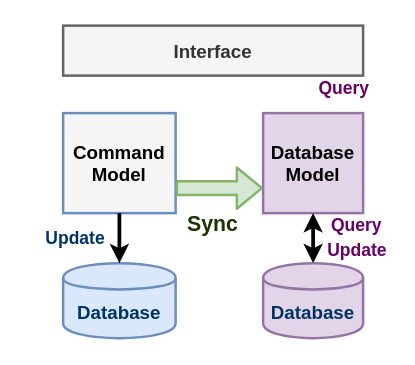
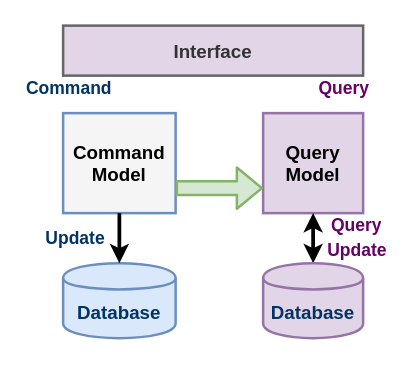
  <mxCell id="0" />
  <mxCell id="1" parent="0" />
  <mxCell id="2" value="&lt;font style=&quot;font-size: 15px&quot;&gt;&lt;b&gt;Command Model&lt;/b&gt;&lt;/font&gt;" style="rounded=0;whiteSpace=wrap;html=1;strokeWidth=2;fillColor=#f5f5f5;strokeColor=#6c8ebf;" parent="1" vertex="1"><mxGeometry x="50" y="90" width="90" height="80" as="geometry" /></mxCell>
- <mxCell id="3" value="&lt;font style=&quot;font-size: 15px&quot;&gt;&lt;b&gt;Database&lt;br&gt;Model&lt;/b&gt;&lt;/font&gt;" style="rounded=0;whiteSpace=wrap;html=1;strokeWidth=2;fillColor=#e1d5e7;strokeColor=#9673a6;" parent="1" vertex="1"><mxGeometry x="210" y="90" width="80" height="80" as="geometry" /></mxCell>
+ <mxCell id="3" value="&lt;font style=&quot;font-size: 15px&quot;&gt;&lt;b&gt;Query&lt;br&gt;Model&lt;/b&gt;&lt;/font&gt;" style="rounded=0;whiteSpace=wrap;html=1;strokeWidth=2;fillColor=#e1d5e7;strokeColor=#9673a6;" parent="1" vertex="1"><mxGeometry x="210" y="90" width="80" height="80" as="geometry" /></mxCell>
  <mxCell id="4" value="&lt;font style=&quot;font-size: 15px&quot; color=&quot;#003366&quot;&gt;&lt;b&gt;Database&lt;/b&gt;&lt;/font&gt;" style="shape=cylinder;whiteSpace=wrap;html=1;boundedLbl=1;backgroundOutline=1;strokeWidth=2;fillColor=#dae8fc;strokeColor=#6c8ebf;" parent="1" vertex="1"><mxGeometry x="50" y="210" width="90" height="60" as="geometry" /></mxCell>
- <mxCell id="5" value="&lt;font style=&quot;font-size: 15px&quot;&gt;&lt;b&gt;Interface&lt;/b&gt;&lt;/font&gt;" style="rounded=0;whiteSpace=wrap;html=1;strokeWidth=2;fillColor=#f5f5f5;strokeColor=#666666;fontColor=#333333;" parent="1" vertex="1"><mxGeometry x="50" y="20" width="240" height="40" as="geometry" /></mxCell>
+ <mxCell id="5" value="&lt;font style=&quot;font-size: 15px&quot;&gt;&lt;b&gt;Interface&lt;/b&gt;&lt;/font&gt;" style="rounded=0;whiteSpace=wrap;html=1;strokeWidth=2;fillColor=#e1d5e7;strokeColor=#666666;fontColor=#333333;" parent="1" vertex="1"><mxGeometry x="50" y="20" width="240" height="40" as="geometry" /></mxCell>
  <mxCell id="6" value="" style="endArrow=classic;html=1;strokeWidth=3;exitX=0.5;exitY=1;exitDx=0;exitDy=0;jumpSize=6;startSize=6;endSize=6;entryX=0.5;entryY=0;entryDx=0;entryDy=0;" parent="1" source="2" target="4" edge="1"><mxGeometry width="50" height="50" relative="1" as="geometry"><mxPoint x="310" y="140" as="sourcePoint" /><mxPoint x="10" y="200" as="targetPoint" /></mxGeometry></mxCell>
  <mxCell id="7" value="" style="endArrow=classic;html=1;strokeWidth=3;targetPerimeterSpacing=0;endSize=6;entryX=0.5;entryY=1;entryDx=0;entryDy=0;startArrow=classic;startFill=1;exitX=0.5;exitY=0;exitDx=0;exitDy=0;" parent="1" source="11" target="3" edge="1"><mxGeometry width="50" height="50" relative="1" as="geometry"><mxPoint x="310" y="190" as="sourcePoint" /><mxPoint x="320" y="150" as="targetPoint" /></mxGeometry></mxCell>
  <mxCell id="8" value="&lt;span style=&quot;font-size: 14px&quot;&gt;&lt;b&gt;&lt;font color=&quot;#660066&quot;&gt;Query&lt;/font&gt;&lt;/b&gt;&lt;/span&gt;" style="text;html=1;strokeColor=none;fillColor=none;align=center;verticalAlign=middle;whiteSpace=wrap;rounded=0;" parent="1" vertex="1"><mxGeometry x="250" y="60" width="50" height="20" as="geometry" /></mxCell>
+ <mxCell id="9" value="&lt;span style=&quot;font-size: 14px&quot;&gt;&lt;b&gt;&lt;font color=&quot;#003366&quot;&gt;Command&lt;/font&gt;&lt;/b&gt;&lt;/span&gt;" style="text;html=1;strokeColor=none;fillColor=none;align=center;verticalAlign=middle;whiteSpace=wrap;rounded=0;" parent="1" vertex="1"><mxGeometry x="20" y="60" width="70" height="20" as="geometry" /></mxCell>
  <mxCell id="10" value="&lt;span style=&quot;font-size: 14px&quot;&gt;&lt;b&gt;&lt;font color=&quot;#660066&quot;&gt;Update&lt;/font&gt;&lt;/b&gt;&lt;/span&gt;" style="text;html=1;strokeColor=none;fillColor=none;align=center;verticalAlign=middle;whiteSpace=wrap;rounded=0;" parent="1" vertex="1"><mxGeometry x="262.5" y="190" width="45" height="20" as="geometry" /></mxCell>
  <mxCell id="11" value="&lt;font style=&quot;font-size: 15px&quot; color=&quot;#003366&quot;&gt;&lt;b&gt;Database&lt;/b&gt;&lt;/font&gt;" style="shape=cylinder;whiteSpace=wrap;html=1;boundedLbl=1;backgroundOutline=1;strokeWidth=2;fillColor=#e1d5e7;strokeColor=#9673a6;" parent="1" vertex="1"><mxGeometry x="210" y="210" width="80" height="60" as="geometry" /></mxCell>
  <mxCell id="12" value="&lt;span style=&quot;font-size: 14px&quot;&gt;&lt;b&gt;&lt;font color=&quot;#660066&quot;&gt;Query&lt;/font&gt;&lt;/b&gt;&lt;/span&gt;" style="text;html=1;strokeColor=none;fillColor=none;align=center;verticalAlign=middle;whiteSpace=wrap;rounded=0;" parent="1" vertex="1"><mxGeometry x="260" y="170" width="50" height="20" as="geometry" /></mxCell>
  <mxCell id="13" value="" style="shape=flexArrow;endArrow=classic;html=1;strokeWidth=2;fillColor=#d5e8d4;strokeColor=#82b366;exitX=1;exitY=0.75;exitDx=0;exitDy=0;entryX=0;entryY=0.75;entryDx=0;entryDy=0;" edge="1" parent="1" source="2" target="3"><mxGeometry width="50" height="50" relative="1" as="geometry"><mxPoint x="360" y="220" as="sourcePoint" /><mxPoint x="410" y="220" as="targetPoint" /></mxGeometry></mxCell>
  <mxCell id="14" value="&lt;span style=&quot;font-size: 14px&quot;&gt;&lt;b&gt;&lt;font color=&quot;#003366&quot;&gt;Update&lt;/font&gt;&lt;/b&gt;&lt;/span&gt;" style="text;html=1;strokeColor=none;fillColor=none;align=center;verticalAlign=middle;whiteSpace=wrap;rounded=0;" vertex="1" parent="1"><mxGeometry x="30" y="180" width="60" height="20" as="geometry" /></mxCell>
- <mxCell id="15" value="&lt;font style=&quot;font-size: 17px&quot; color=&quot;#1a3300&quot;&gt;&lt;b&gt;Sync&lt;/b&gt;&lt;/font&gt;" style="text;html=1;strokeColor=none;fillColor=none;align=center;verticalAlign=middle;whiteSpace=wrap;rounded=0;" vertex="1" parent="1"><mxGeometry x="140" y="165" width="60" height="30" as="geometry" /></mxCell>
